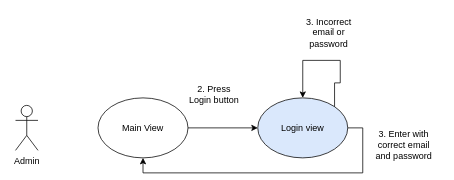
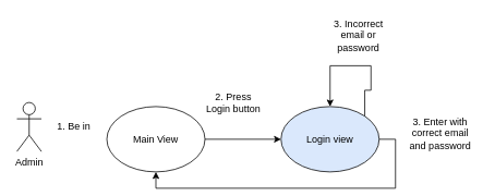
  <mxCell id="0" />
  <mxCell id="1" parent="0" />
- <mxCell id="2" value="Admin" style="shape=umlActor;verticalLabelPosition=bottom;verticalAlign=top;html=1;outlineConnect=0;" parent="1" vertex="1"><mxGeometry x="20" y="140" width="30" height="60" as="geometry" /></mxCell>
+ <mxCell id="2" value="Admin" style="shape=umlActor;verticalLabelPosition=bottom;verticalAlign=top;html=1;outlineConnect=0;" parent="1" vertex="1"><mxGeometry x="20" y="125" width="30" height="60" as="geometry" /></mxCell>
  <mxCell id="3" style="edgeStyle=orthogonalEdgeStyle;rounded=0;orthogonalLoop=1;jettySize=auto;html=1;entryX=0;entryY=0.5;entryDx=0;entryDy=0;" parent="1" source="4" target="6" edge="1"><mxGeometry relative="1" as="geometry" /></mxCell>
  <mxCell id="4" value="Main View" style="ellipse;whiteSpace=wrap;html=1;" parent="1" vertex="1"><mxGeometry x="130" y="130" width="120" height="80" as="geometry" /></mxCell>
  <mxCell id="5" style="edgeStyle=orthogonalEdgeStyle;rounded=0;orthogonalLoop=1;jettySize=auto;html=1;exitX=1;exitY=0.5;exitDx=0;exitDy=0;entryX=0.5;entryY=1;entryDx=0;entryDy=0;" edge="1" parent="1" source="6" target="4"><mxGeometry relative="1" as="geometry" /></mxCell>
  <mxCell id="6" value="&lt;font face=&quot;helvetica&quot;&gt;Login view&lt;/font&gt;" style="ellipse;whiteSpace=wrap;html=1;fillColor=#dae8fc;" parent="1" vertex="1"><mxGeometry x="343" y="130" width="120" height="80" as="geometry" /></mxCell>
+ <mxCell id="7" value="1. Be in" style="text;html=1;strokeColor=none;fillColor=none;align=center;verticalAlign=middle;whiteSpace=wrap;rounded=0;" parent="1" vertex="1"><mxGeometry x="60" y="140" width="60" height="30" as="geometry" /></mxCell>
  <mxCell id="8" value="2.&amp;nbsp;Press Login button" style="text;html=1;strokeColor=none;fillColor=none;align=center;verticalAlign=middle;whiteSpace=wrap;rounded=0;" parent="1" vertex="1"><mxGeometry x="250" y="110" width="70" height="30" as="geometry" /></mxCell>
- <mxCell id="9" value="3. Enter with correct email and password" style="text;html=1;strokeColor=none;fillColor=none;align=center;verticalAlign=middle;whiteSpace=wrap;rounded=0;" parent="1" vertex="1"><mxGeometry x="493" y="170" width="90" height="45" as="geometry" /></mxCell>
+ <mxCell id="9" value="3. Enter with correct email and password" style="text;html=1;strokeColor=none;fillColor=none;align=center;verticalAlign=middle;whiteSpace=wrap;rounded=0;" parent="1" vertex="1"><mxGeometry x="493" y="140" width="90" height="45" as="geometry" /></mxCell>
  <mxCell id="10" style="edgeStyle=orthogonalEdgeStyle;rounded=0;orthogonalLoop=1;jettySize=auto;html=1;exitX=1;exitY=0;exitDx=0;exitDy=0;entryX=0.5;entryY=0;entryDx=0;entryDy=0;" edge="1" parent="1" source="6" target="6"><mxGeometry relative="1" as="geometry"><Array as="points"><mxPoint x="445" y="110" /><mxPoint x="453" y="110" /><mxPoint x="453" y="80" /><mxPoint x="403" y="80" /></Array></mxGeometry></mxCell>
  <mxCell id="11" value="3. Incorrect email or password" style="text;html=1;strokeColor=none;fillColor=none;align=center;verticalAlign=middle;whiteSpace=wrap;rounded=0;" vertex="1" parent="1"><mxGeometry x="393" y="20" width="90" height="45" as="geometry" /></mxCell>
